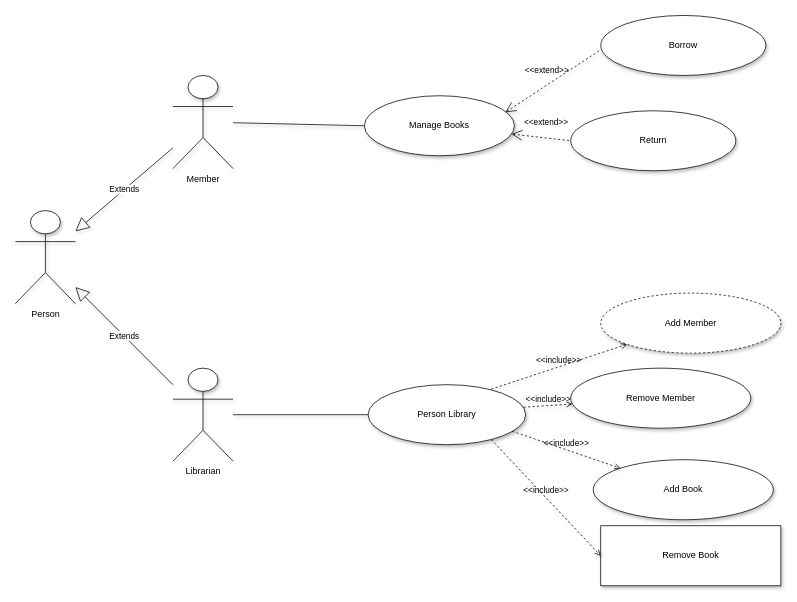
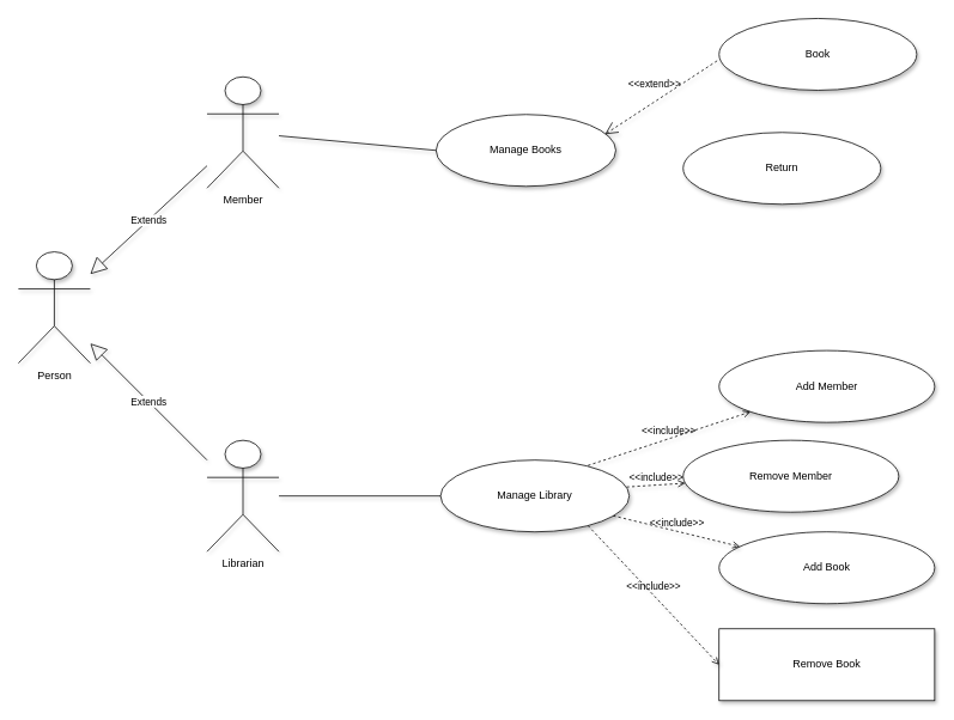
  <mxCell id="0" />
  <mxCell id="1" parent="0" />
  <mxCell id="2" value="Person" style="shape=umlActor;verticalLabelPosition=bottom;verticalAlign=top;html=1;outlineConnect=0;shadow=1;" vertex="1" parent="1"><mxGeometry x="20" y="280" width="80" height="124" as="geometry" /></mxCell>
  <mxCell id="3" value="Librarian" style="shape=umlActor;verticalLabelPosition=bottom;verticalAlign=top;html=1;outlineConnect=0;shadow=1;" vertex="1" parent="1"><mxGeometry x="230" y="490" width="80" height="124" as="geometry" /></mxCell>
- <mxCell id="4" value="Member" style="shape=umlActor;verticalLabelPosition=bottom;verticalAlign=top;html=1;outlineConnect=0;shadow=1;" vertex="1" parent="1"><mxGeometry x="230" y="100" width="80" height="124" as="geometry" /></mxCell>
+ <mxCell id="4" value="Member" style="shape=umlActor;verticalLabelPosition=bottom;verticalAlign=top;html=1;outlineConnect=0;shadow=1;" vertex="1" parent="1"><mxGeometry x="230" y="85" width="80" height="124" as="geometry" /></mxCell>
  <mxCell id="5" value="Extends" style="endArrow=block;endSize=16;endFill=0;html=1;rounded=0;shadow=1;" edge="1" parent="1" source="3" target="2"><mxGeometry width="160" relative="1" as="geometry"><mxPoint x="500" y="410" as="sourcePoint" /><mxPoint x="110" y="420" as="targetPoint" /></mxGeometry></mxCell>
  <mxCell id="6" value="Extends" style="endArrow=block;endSize=16;endFill=0;html=1;rounded=0;shadow=1;" edge="1" parent="1" source="4" target="2"><mxGeometry width="160" relative="1" as="geometry"><mxPoint x="40" y="210" as="sourcePoint" /><mxPoint x="200" y="210" as="targetPoint" /></mxGeometry></mxCell>
  <mxCell id="7" value="Manage Books" style="ellipse;whiteSpace=wrap;html=1;shadow=1;" vertex="1" parent="1"><mxGeometry x="485" y="127" width="200" height="80" as="geometry" /></mxCell>
  <mxCell id="8" value="" style="endArrow=none;html=1;rounded=0;entryX=0;entryY=0.5;entryDx=0;entryDy=0;shadow=1;" edge="1" parent="1" source="4" target="7"><mxGeometry width="50" height="50" relative="1" as="geometry"><mxPoint x="560" y="440" as="sourcePoint" /><mxPoint x="610" y="390" as="targetPoint" /></mxGeometry></mxCell>
- <mxCell id="9" value="Borrow" style="ellipse;whiteSpace=wrap;html=1;shadow=1;" vertex="1" parent="1"><mxGeometry x="800" y="20" width="220" height="80" as="geometry" /></mxCell>
+ <mxCell id="9" value="Book" style="ellipse;whiteSpace=wrap;html=1;shadow=1;" vertex="1" parent="1"><mxGeometry x="800" y="20" width="220" height="80" as="geometry" /></mxCell>
  <mxCell id="10" value="Return" style="ellipse;whiteSpace=wrap;html=1;shadow=1;" vertex="1" parent="1"><mxGeometry x="760" y="147" width="220" height="80" as="geometry" /></mxCell>
  <mxCell id="11" value="&amp;lt;&amp;lt;extend&amp;gt;&amp;gt;" style="edgeStyle=none;html=1;startArrow=open;endArrow=none;startSize=12;verticalAlign=bottom;dashed=1;labelBackgroundColor=none;rounded=0;entryX=-0.009;entryY=0.588;entryDx=0;entryDy=0;entryPerimeter=0;exitX=0.94;exitY=0.275;exitDx=0;exitDy=0;exitPerimeter=0;shadow=1;" edge="1" parent="1" source="7" target="9"><mxGeometry x="-0.035" y="10" width="160" relative="1" as="geometry"><mxPoint x="590" y="50" as="sourcePoint" /><mxPoint x="750" y="50" as="targetPoint" /><mxPoint y="1" as="offset" /></mxGeometry></mxCell>
- <mxCell id="12" value="&amp;lt;&amp;lt;extend&amp;gt;&amp;gt;" style="edgeStyle=none;html=1;startArrow=open;endArrow=none;startSize=12;verticalAlign=bottom;dashed=1;labelBackgroundColor=none;rounded=0;entryX=0;entryY=0.5;entryDx=0;entryDy=0;shadow=1;" edge="1" parent="1" source="7" target="10"><mxGeometry x="0.143" y="12" width="160" relative="1" as="geometry"><mxPoint x="630" y="359" as="sourcePoint" /><mxPoint x="790" y="250" as="targetPoint" /><mxPoint as="offset" /></mxGeometry></mxCell>
- <mxCell id="13" value="Person Library" style="ellipse;whiteSpace=wrap;html=1;shadow=1;" vertex="1" parent="1"><mxGeometry x="490" y="512" width="210" height="80" as="geometry" /></mxCell>
+ <mxCell id="13" value="Manage Library" style="ellipse;whiteSpace=wrap;html=1;shadow=1;" vertex="1" parent="1"><mxGeometry x="490" y="512" width="210" height="80" as="geometry" /></mxCell>
  <mxCell id="14" value="" style="endArrow=none;html=1;rounded=0;entryX=0;entryY=0.5;entryDx=0;entryDy=0;shadow=1;" edge="1" parent="1" source="3" target="13"><mxGeometry width="50" height="50" relative="1" as="geometry"><mxPoint x="560" y="440" as="sourcePoint" /><mxPoint x="610" y="390" as="targetPoint" /></mxGeometry></mxCell>
- <mxCell id="15" value="Add Member" style="ellipse;whiteSpace=wrap;html=1;shadow=1;dashed=1;" vertex="1" parent="1"><mxGeometry x="800" y="390" width="240" height="80" as="geometry" /></mxCell>
+ <mxCell id="15" value="Add Member" style="ellipse;whiteSpace=wrap;html=1;shadow=1;" vertex="1" parent="1"><mxGeometry x="800" y="390" width="240" height="80" as="geometry" /></mxCell>
  <mxCell id="16" value="Remove Member" style="ellipse;whiteSpace=wrap;html=1;shadow=1;" vertex="1" parent="1"><mxGeometry x="760" y="490" width="240" height="80" as="geometry" /></mxCell>
- <mxCell id="17" value="Add Book" style="ellipse;whiteSpace=wrap;html=1;shadow=1;" vertex="1" parent="1"><mxGeometry x="790" y="612" width="240" height="80" as="geometry" /></mxCell>
+ <mxCell id="17" value="Add Book" style="ellipse;whiteSpace=wrap;html=1;shadow=1;" vertex="1" parent="1"><mxGeometry x="800" y="592" width="240" height="80" as="geometry" /></mxCell>
  <mxCell id="18" value="Remove Book" style="whiteSpace=wrap;html=1;shadow=1;rounded=0;" vertex="1" parent="1"><mxGeometry x="800" y="700" width="240" height="80" as="geometry" /></mxCell>
  <mxCell id="19" value="&amp;lt;&amp;lt;include&amp;gt;&amp;gt;" style="html=1;verticalAlign=bottom;labelBackgroundColor=none;endArrow=open;endFill=0;dashed=1;rounded=0;exitX=0.781;exitY=0.075;exitDx=0;exitDy=0;exitPerimeter=0;shadow=1;" edge="1" parent="1" source="13" target="15"><mxGeometry width="160" relative="1" as="geometry"><mxPoint x="530" y="390" as="sourcePoint" /><mxPoint x="690" y="390" as="targetPoint" /></mxGeometry></mxCell>
  <mxCell id="20" value="&amp;lt;&amp;lt;include&amp;gt;&amp;gt;" style="html=1;verticalAlign=bottom;labelBackgroundColor=none;endArrow=open;endFill=0;dashed=1;rounded=0;exitX=0.986;exitY=0.375;exitDx=0;exitDy=0;exitPerimeter=0;shadow=1;" edge="1" parent="1" source="13" target="16"><mxGeometry width="160" relative="1" as="geometry"><mxPoint x="540" y="400" as="sourcePoint" /><mxPoint x="700" y="400" as="targetPoint" /></mxGeometry></mxCell>
  <mxCell id="21" value="&amp;lt;&amp;lt;include&amp;gt;&amp;gt;" style="html=1;verticalAlign=bottom;labelBackgroundColor=none;endArrow=open;endFill=0;dashed=1;rounded=0;exitX=0.914;exitY=0.775;exitDx=0;exitDy=0;exitPerimeter=0;shadow=1;" edge="1" parent="1" source="13" target="17"><mxGeometry width="160" relative="1" as="geometry"><mxPoint x="600" y="480" as="sourcePoint" /><mxPoint x="760" y="480" as="targetPoint" /></mxGeometry></mxCell>
  <mxCell id="22" value="&amp;lt;&amp;lt;include&amp;gt;&amp;gt;" style="html=1;verticalAlign=bottom;labelBackgroundColor=none;endArrow=open;endFill=0;dashed=1;rounded=0;exitX=0.781;exitY=0.913;exitDx=0;exitDy=0;exitPerimeter=0;entryX=0;entryY=0.5;entryDx=0;entryDy=0;shadow=1;" edge="1" parent="1" source="13" target="18"><mxGeometry width="160" relative="1" as="geometry"><mxPoint x="580" y="700" as="sourcePoint" /><mxPoint x="740" y="700" as="targetPoint" /></mxGeometry></mxCell>
